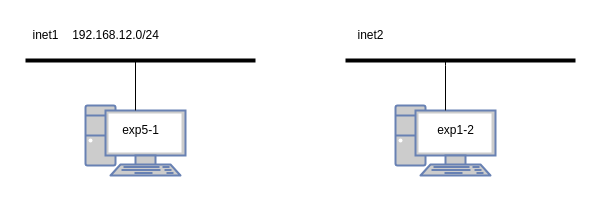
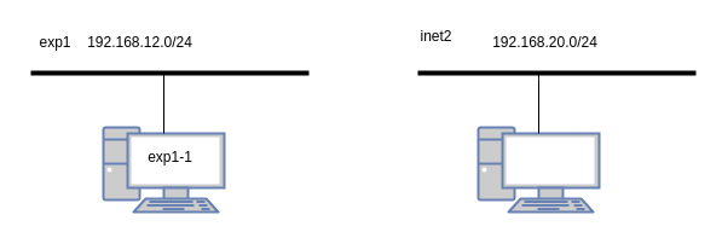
  <mxCell id="0" />
  <mxCell id="1" parent="0" />
  <mxCell id="2" value="" style="fontColor=#0066CC;verticalAlign=top;verticalLabelPosition=bottom;labelPosition=center;align=center;html=1;outlineConnect=0;fillColor=#CCCCCC;strokeColor=#6881B3;gradientColor=none;gradientDirection=north;strokeWidth=2;shape=mxgraph.networks.pc;" vertex="1" parent="1"><mxGeometry x="85" y="105" width="100" height="70" as="geometry" /></mxCell>
  <mxCell id="3" value="" style="fontColor=#0066CC;verticalAlign=top;verticalLabelPosition=bottom;labelPosition=center;align=center;html=1;outlineConnect=0;fillColor=#CCCCCC;strokeColor=#6881B3;gradientColor=none;gradientDirection=north;strokeWidth=2;shape=mxgraph.networks.pc;" vertex="1" parent="1"><mxGeometry x="395" y="105" width="100" height="70" as="geometry" /></mxCell>
  <mxCell id="4" value="" style="line;strokeWidth=4;html=1;perimeter=backbonePerimeter;points=[];outlineConnect=0;" vertex="1" parent="1"><mxGeometry x="25" y="55" width="230" height="10" as="geometry" /></mxCell>
  <mxCell id="5" value="" style="line;strokeWidth=4;html=1;perimeter=backbonePerimeter;points=[];outlineConnect=0;" vertex="1" parent="1"><mxGeometry x="345" y="55" width="230" height="10" as="geometry" /></mxCell>
  <mxCell id="6" value="" style="endArrow=none;html=1;rounded=0;exitX=0.5;exitY=0.07;exitDx=0;exitDy=0;exitPerimeter=0;" edge="1" parent="1" source="3" target="5"><mxGeometry width="50" height="50" relative="1" as="geometry"><mxPoint x="149.667" y="115" as="sourcePoint" /><mxPoint x="155" y="71" as="targetPoint" /><Array as="points"><mxPoint x="445" y="65" /></Array></mxGeometry></mxCell>
  <mxCell id="7" value="" style="endArrow=none;html=1;rounded=0;exitX=0.5;exitY=0.07;exitDx=0;exitDy=0;exitPerimeter=0;" edge="1" parent="1" source="2" target="4"><mxGeometry width="50" height="50" relative="1" as="geometry"><mxPoint x="265" y="315" as="sourcePoint" /><mxPoint x="185" y="95" as="targetPoint" /></mxGeometry></mxCell>
- <mxCell id="8" value="inet1" style="text;html=1;align=center;verticalAlign=middle;resizable=0;points=[];autosize=1;strokeColor=none;fillColor=none;" vertex="1" parent="1"><mxGeometry x="20" y="20" width="50" height="30" as="geometry" /></mxCell>
- <mxCell id="9" value="exp5-1" style="text;html=1;align=center;verticalAlign=middle;resizable=0;points=[];autosize=1;strokeColor=none;fillColor=none;" vertex="1" parent="1"><mxGeometry x="110" y="115" width="60" height="30" as="geometry" /></mxCell>
- <mxCell id="10" value="exp1-2" style="text;html=1;align=center;verticalAlign=middle;resizable=0;points=[];autosize=1;strokeColor=none;fillColor=none;" vertex="1" parent="1"><mxGeometry x="425" y="115" width="60" height="30" as="geometry" /></mxCell>
- <mxCell id="11" value="inet2" style="text;html=1;align=center;verticalAlign=middle;resizable=0;points=[];autosize=1;strokeColor=none;fillColor=none;" vertex="1" parent="1"><mxGeometry x="345" y="20" width="50" height="30" as="geometry" /></mxCell>
+ <mxCell id="8" value="exp1" style="text;html=1;align=center;verticalAlign=middle;resizable=0;points=[];autosize=1;strokeColor=none;fillColor=none;" vertex="1" parent="1"><mxGeometry x="20" y="20" width="50" height="30" as="geometry" /></mxCell>
+ <mxCell id="9" value="exp1-1" style="text;html=1;align=center;verticalAlign=middle;resizable=0;points=[];autosize=1;strokeColor=none;fillColor=none;" vertex="1" parent="1"><mxGeometry x="110" y="115" width="60" height="30" as="geometry" /></mxCell>
+ <mxCell id="11" value="inet2" style="text;html=1;align=center;verticalAlign=middle;resizable=0;points=[];autosize=1;strokeColor=none;fillColor=none;" vertex="1" parent="1"><mxGeometry x="335" y="15" width="50" height="30" as="geometry" /></mxCell>
  <mxCell id="12" value="192.168.12.0/24" style="text;html=1;align=center;verticalAlign=middle;resizable=0;points=[];autosize=1;strokeColor=none;fillColor=none;" vertex="1" parent="1"><mxGeometry x="60" y="20" width="110" height="30" as="geometry" /></mxCell>
+ <mxCell id="13" value="192.168.20.0/24" style="text;html=1;align=center;verticalAlign=middle;resizable=0;points=[];autosize=1;strokeColor=none;fillColor=none;" vertex="1" parent="1"><mxGeometry x="395" y="20" width="110" height="30" as="geometry" /></mxCell>
